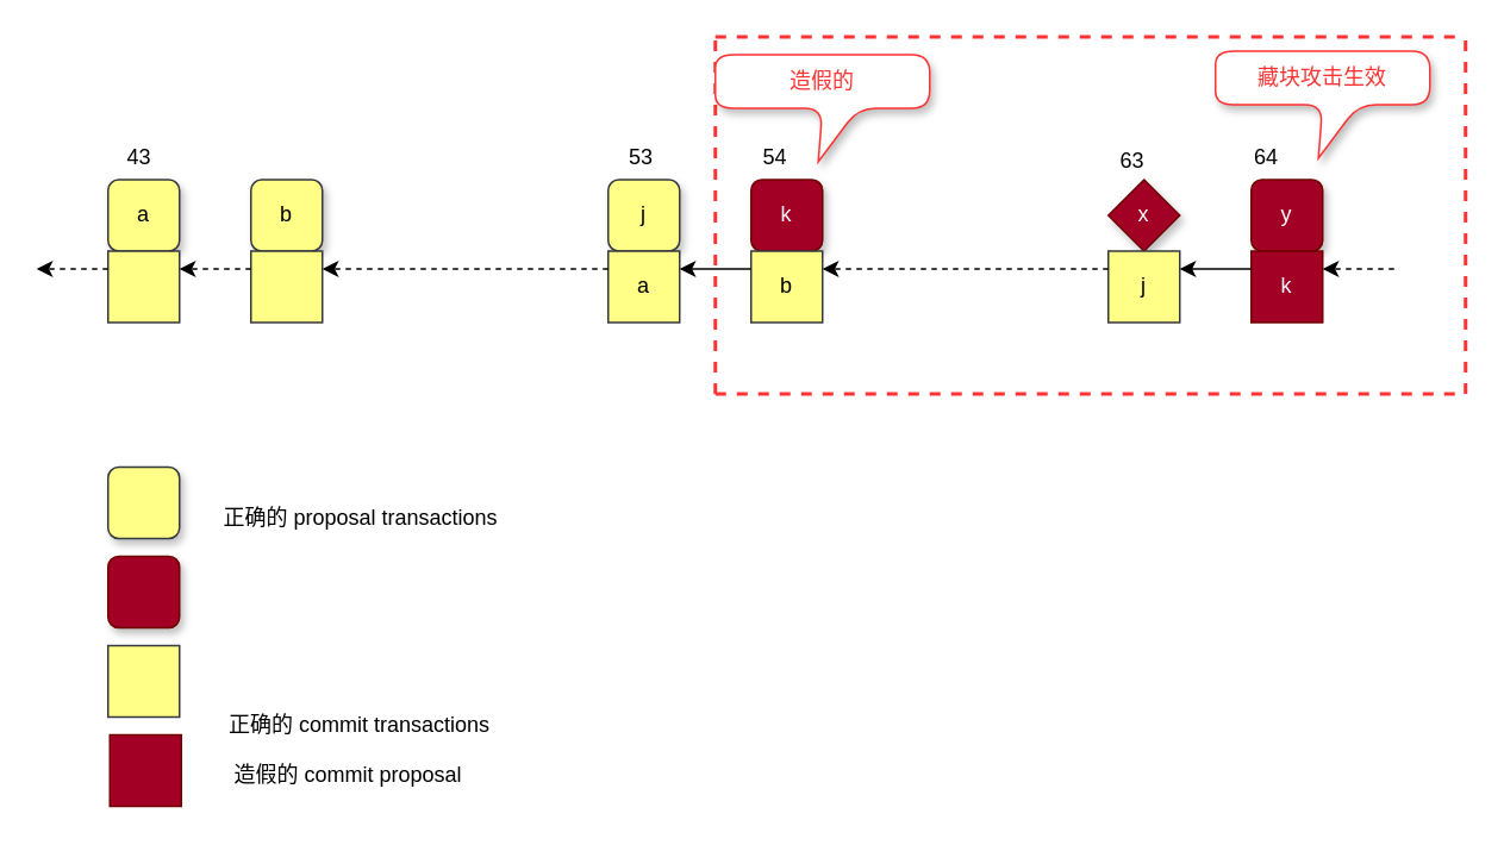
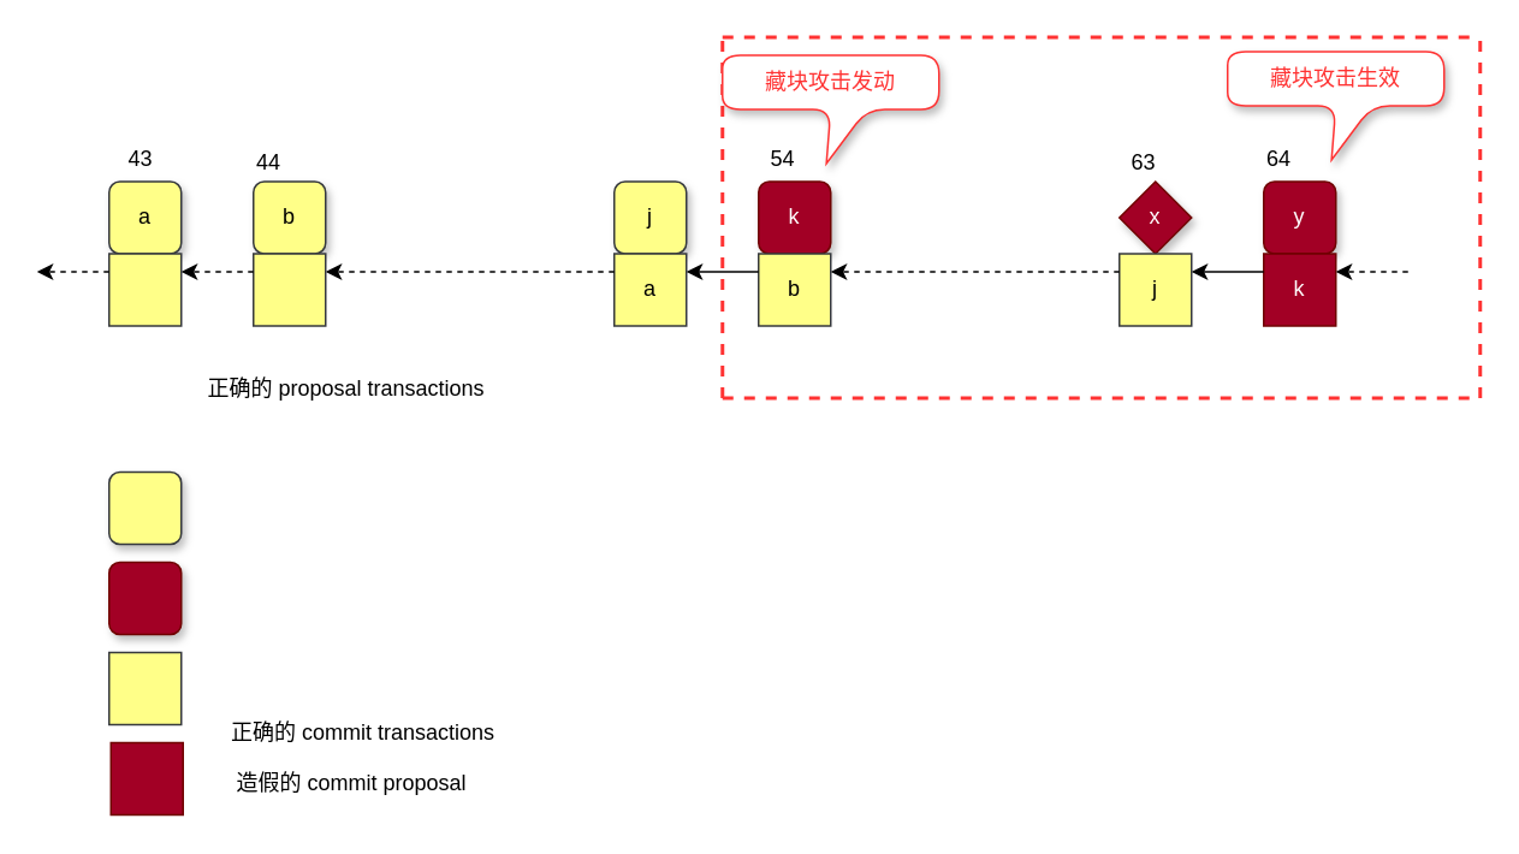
  <mxCell id="0" />
  <mxCell id="1" parent="0" />
  <mxCell id="2" value="a" style="rounded=1;whiteSpace=wrap;html=1;fillColor=#ffff88;strokeColor=#36393d;shadow=1;comic=0;glass=0;" parent="1" vertex="1"><mxGeometry x="60" y="100" width="40" height="40" as="geometry" /></mxCell>
  <mxCell id="3" value="" style="rounded=0;whiteSpace=wrap;html=1;fillColor=#ffff88;strokeColor=#36393d;" parent="1" vertex="1"><mxGeometry x="60" y="140" width="40" height="40" as="geometry" /></mxCell>
  <mxCell id="4" value="j" style="rounded=1;whiteSpace=wrap;html=1;fillColor=#ffff88;strokeColor=#36393d;shadow=1;" parent="1" vertex="1"><mxGeometry x="340" y="100" width="40" height="40" as="geometry" /></mxCell>
  <mxCell id="5" value="a" style="rounded=0;whiteSpace=wrap;html=1;fillColor=#ffff88;strokeColor=#36393d;" parent="1" vertex="1"><mxGeometry x="340" y="140" width="40" height="40" as="geometry" /></mxCell>
  <mxCell id="6" value="k" style="rounded=1;whiteSpace=wrap;html=1;fillColor=#a20025;strokeColor=#6F0000;fontColor=#ffffff;shadow=1;" parent="1" vertex="1"><mxGeometry x="420" y="100" width="40" height="40" as="geometry" /></mxCell>
  <mxCell id="7" value="b" style="rounded=0;whiteSpace=wrap;html=1;fillColor=#ffff88;strokeColor=#36393d;" parent="1" vertex="1"><mxGeometry x="420" y="140" width="40" height="40" as="geometry" /></mxCell>
  <mxCell id="8" value="x" style="rhombus;whiteSpace=wrap;html=1;fillColor=#a20025;strokeColor=#6F0000;fontColor=#ffffff;shadow=1;" parent="1" vertex="1"><mxGeometry x="620" y="100" width="40" height="40" as="geometry" /></mxCell>
  <mxCell id="9" value="j" style="rounded=0;whiteSpace=wrap;html=1;fillColor=#ffff88;strokeColor=#36393d;" parent="1" vertex="1"><mxGeometry x="620" y="140" width="40" height="40" as="geometry" /></mxCell>
  <mxCell id="10" value="y" style="rounded=1;whiteSpace=wrap;html=1;fillColor=#a20025;strokeColor=#6F0000;fontColor=#ffffff;shadow=1;glass=0;comic=0;" parent="1" vertex="1"><mxGeometry x="700" y="100" width="40" height="40" as="geometry" /></mxCell>
  <mxCell id="11" value="k" style="rounded=0;whiteSpace=wrap;html=1;fillColor=#a20025;strokeColor=#6F0000;fontColor=#ffffff;" parent="1" vertex="1"><mxGeometry x="700" y="140" width="40" height="40" as="geometry" /></mxCell>
  <mxCell id="12" value="43" style="text;html=1;resizable=0;points=[];autosize=1;align=left;verticalAlign=top;spacingTop=-4;" parent="1" vertex="1"><mxGeometry x="69" y="78" width="30" height="20" as="geometry" /></mxCell>
- <mxCell id="13" value="53" style="text;html=1;resizable=0;points=[];autosize=1;align=left;verticalAlign=top;spacingTop=-4;" parent="1" vertex="1"><mxGeometry x="350" y="78" width="30" height="20" as="geometry" /></mxCell>
  <mxCell id="14" value="54" style="text;html=1;resizable=0;points=[];autosize=1;align=left;verticalAlign=top;spacingTop=-4;" parent="1" vertex="1"><mxGeometry x="425" y="78" width="30" height="20" as="geometry" /></mxCell>
  <mxCell id="15" value="63" style="text;html=1;resizable=0;points=[];autosize=1;align=left;verticalAlign=top;spacingTop=-4;" parent="1" vertex="1"><mxGeometry x="625" y="80" width="30" height="20" as="geometry" /></mxCell>
  <mxCell id="16" value="64" style="text;html=1;resizable=0;points=[];autosize=1;align=left;verticalAlign=top;spacingTop=-4;" parent="1" vertex="1"><mxGeometry x="700" y="78" width="30" height="20" as="geometry" /></mxCell>
  <mxCell id="17" value="" style="endArrow=classic;html=1;exitX=0;exitY=0.25;exitDx=0;exitDy=0;entryX=1;entryY=0.25;entryDx=0;entryDy=0;" parent="1" source="7" target="5" edge="1"><mxGeometry width="50" height="50" relative="1" as="geometry"><mxPoint x="370" y="310" as="sourcePoint" /><mxPoint x="420" y="260" as="targetPoint" /></mxGeometry></mxCell>
  <mxCell id="18" value="" style="endArrow=classic;html=1;exitX=0;exitY=0.25;exitDx=0;exitDy=0;dashed=1;entryX=1;entryY=0.25;entryDx=0;entryDy=0;" parent="1" source="5" target="35" edge="1"><mxGeometry width="50" height="50" relative="1" as="geometry"><mxPoint x="180" y="280" as="sourcePoint" /><mxPoint x="240" y="150" as="targetPoint" /></mxGeometry></mxCell>
  <mxCell id="19" value="" style="endArrow=classic;html=1;entryX=1;entryY=0.25;entryDx=0;entryDy=0;exitX=0;exitY=0.25;exitDx=0;exitDy=0;dashed=1;" parent="1" source="9" target="7" edge="1"><mxGeometry width="50" height="50" relative="1" as="geometry"><mxPoint x="700" y="160" as="sourcePoint" /><mxPoint x="460" y="160" as="targetPoint" /></mxGeometry></mxCell>
  <mxCell id="20" value="" style="endArrow=classic;html=1;entryX=1;entryY=0.25;entryDx=0;entryDy=0;" parent="1" target="9" edge="1"><mxGeometry width="50" height="50" relative="1" as="geometry"><mxPoint x="700" y="150" as="sourcePoint" /><mxPoint x="660" y="150" as="targetPoint" /></mxGeometry></mxCell>
  <mxCell id="21" value="" style="endArrow=classic;html=1;entryX=1;entryY=0.25;entryDx=0;entryDy=0;dashed=1;" parent="1" edge="1"><mxGeometry width="50" height="50" relative="1" as="geometry"><mxPoint x="60" y="150" as="sourcePoint" /><mxPoint y="150" as="targetPoint" x="20" /></mxGeometry></mxCell>
  <mxCell id="22" value="" style="endArrow=classic;html=1;entryX=1;entryY=0.25;entryDx=0;entryDy=0;dashed=1;" parent="1" target="11" edge="1"><mxGeometry width="50" height="50" relative="1" as="geometry"><mxPoint x="780" y="150" as="sourcePoint" /><mxPoint x="750" y="160" as="targetPoint" /></mxGeometry></mxCell>
  <mxCell id="23" value="" style="endArrow=none;dashed=1;html=1;strokeColor=#FF3333;strokeWidth=2;" parent="1" edge="1"><mxGeometry width="50" height="50" relative="1" as="geometry"><mxPoint x="400" y="220" as="sourcePoint" /><mxPoint x="820" y="220" as="targetPoint" /></mxGeometry></mxCell>
  <mxCell id="24" value="" style="endArrow=none;dashed=1;html=1;strokeColor=#FF3333;strokeWidth=2;" parent="1" edge="1"><mxGeometry width="50" height="50" relative="1" as="geometry"><mxPoint x="400" y="20" as="sourcePoint" /><mxPoint x="820" y="20" as="targetPoint" /></mxGeometry></mxCell>
  <mxCell id="25" value="" style="endArrow=none;dashed=1;html=1;strokeColor=#FF3333;strokeWidth=2;" parent="1" edge="1"><mxGeometry width="50" height="50" relative="1" as="geometry"><mxPoint x="400" y="220" as="sourcePoint" /><mxPoint x="400" y="20" as="targetPoint" /></mxGeometry></mxCell>
  <mxCell id="26" value="" style="endArrow=none;dashed=1;html=1;strokeColor=#FF3333;strokeWidth=2;" parent="1" edge="1"><mxGeometry width="50" height="50" relative="1" as="geometry"><mxPoint x="820" y="220" as="sourcePoint" /><mxPoint x="820" y="20" as="targetPoint" /></mxGeometry></mxCell>
  <mxCell id="27" value="" style="rounded=1;whiteSpace=wrap;html=1;fillColor=#ffff88;strokeColor=#36393d;shadow=1;" parent="1" vertex="1"><mxGeometry x="60" y="261" width="40" height="40" as="geometry" /></mxCell>
- <mxCell id="28" value="正确的 proposal transactions" style="text;html=1;resizable=0;points=[];autosize=1;align=left;verticalAlign=top;spacingTop=-4;" parent="1" vertex="1"><mxGeometry x="123" y="280" width="170" height="20" as="geometry" /></mxCell>
+ <mxCell id="28" value="正确的 proposal transactions" style="text;html=1;resizable=0;points=[];autosize=1;align=left;verticalAlign=top;spacingTop=-4;" parent="1" vertex="1"><mxGeometry x="113" y="205" width="170" height="20" as="geometry" /></mxCell>
  <mxCell id="29" value="" style="rounded=1;whiteSpace=wrap;html=1;fillColor=#a20025;strokeColor=#6F0000;fontColor=#ffffff;shadow=1;" parent="1" vertex="1"><mxGeometry x="60" y="311" width="40" height="40" as="geometry" /></mxCell>
  <mxCell id="30" value="" style="rounded=0;whiteSpace=wrap;html=1;fillColor=#ffff88;strokeColor=#36393d;" parent="1" vertex="1"><mxGeometry x="60" y="361" width="40" height="40" as="geometry" /></mxCell>
  <mxCell id="31" value="正确的 commit transactions" style="text;html=1;resizable=0;points=[];autosize=1;align=left;verticalAlign=top;spacingTop=-4;" parent="1" vertex="1"><mxGeometry x="126" y="395.5" width="160" height="20" as="geometry" /></mxCell>
  <mxCell id="32" value="" style="rounded=0;whiteSpace=wrap;html=1;fillColor=#a20025;strokeColor=#6F0000;fontColor=#ffffff;" parent="1" vertex="1"><mxGeometry x="61" y="411" width="40" height="40" as="geometry" /></mxCell>
  <mxCell id="33" value="造假的 commit proposal" style="text;html=1;resizable=0;points=[];autosize=1;align=left;verticalAlign=top;spacingTop=-4;" parent="1" vertex="1"><mxGeometry x="129" y="424" width="160" height="20" as="geometry" /></mxCell>
  <mxCell id="34" value="b" style="rounded=1;whiteSpace=wrap;html=1;fillColor=#ffff88;strokeColor=#36393d;shadow=1;comic=0;glass=0;" parent="1" vertex="1"><mxGeometry x="140" y="100" width="40" height="40" as="geometry" /></mxCell>
  <mxCell id="35" value="" style="rounded=0;whiteSpace=wrap;html=1;fillColor=#ffff88;strokeColor=#36393d;" parent="1" vertex="1"><mxGeometry x="140" y="140" width="40" height="40" as="geometry" /></mxCell>
  <mxCell id="36" value="" style="endArrow=classic;html=1;entryX=1;entryY=0.25;entryDx=0;entryDy=0;dashed=1;" parent="1" edge="1"><mxGeometry width="50" height="50" relative="1" as="geometry"><mxPoint x="140" y="150" as="sourcePoint" /><mxPoint x="100" y="150" as="targetPoint" /></mxGeometry></mxCell>
- <mxCell id="38" value="&lt;font color=&quot;#ff3333&quot;&gt;造假的&lt;/font&gt;" style="shape=callout;whiteSpace=wrap;html=1;perimeter=calloutPerimeter;rounded=1;shadow=1;glass=0;comic=0;position2=0.48;strokeColor=#FF3333;" vertex="1" parent="1"><mxGeometry x="400" y="30" width="120" height="60" as="geometry" /></mxCell>
+ <mxCell id="37" value="44" style="text;html=1;resizable=0;points=[];autosize=1;align=left;verticalAlign=top;spacingTop=-4;" parent="1" vertex="1"><mxGeometry x="140" y="80" width="30" height="20" as="geometry" /></mxCell>
+ <mxCell id="38" value="&lt;font color=&quot;#ff3333&quot;&gt;藏块攻击发动&lt;/font&gt;" style="shape=callout;whiteSpace=wrap;html=1;perimeter=calloutPerimeter;rounded=1;shadow=1;glass=0;comic=0;position2=0.48;strokeColor=#FF3333;" vertex="1" parent="1"><mxGeometry x="400" y="30" width="120" height="60" as="geometry" /></mxCell>
  <mxCell id="39" value="&lt;font color=&quot;#ff3333&quot;&gt;藏块攻击生效&lt;/font&gt;" style="shape=callout;whiteSpace=wrap;html=1;perimeter=calloutPerimeter;rounded=1;shadow=1;glass=0;comic=0;position2=0.48;strokeColor=#FF3333;" vertex="1" parent="1"><mxGeometry x="680" y="28" width="120" height="60" as="geometry" /></mxCell>
